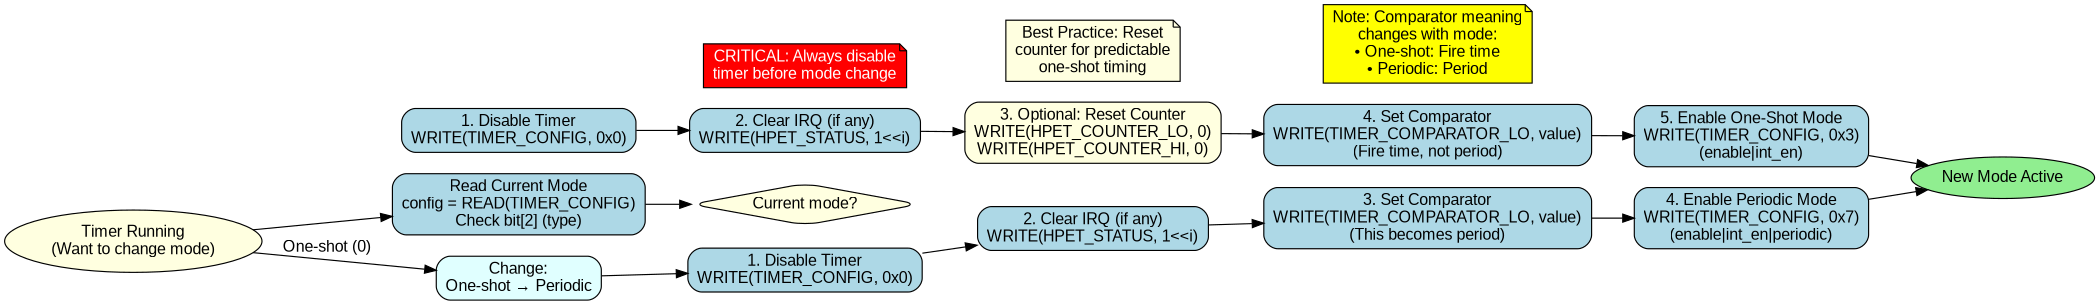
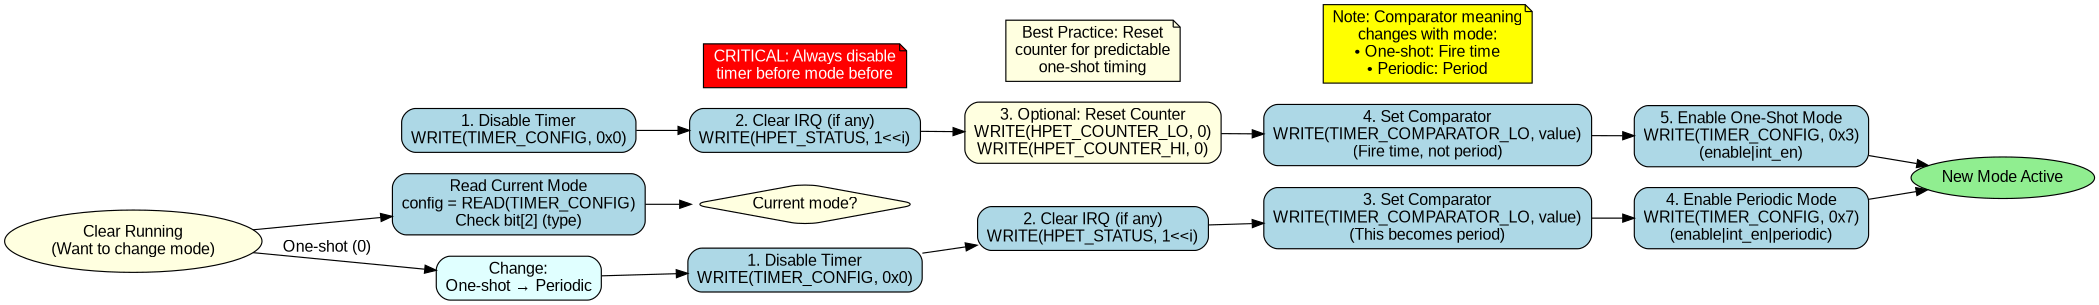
  digraph {
    rankdir=LR
    node [fillcolor=lightblue fontname=Arial shape=box style="rounded,filled"]
    edge [fontname=Arial]
    n1 [label="1. Disable Timer\nWRITE(TIMER_CONFIG, 0x0)"]
-   n2 [fillcolor=red fontcolor=white label="CRITICAL: Always disable\ntimer before mode change" shape=note style=filled]
+   n2 [fillcolor=red fontcolor=white label="CRITICAL: Always disable\ntimer before mode before" shape=note style=filled]
    n3 [label="3. Set Comparator\nWRITE(TIMER_COMPARATOR_LO, value)\n(This becomes period)"]
    n4 [fillcolor=yellow label="Note: Comparator meaning\nchanges with mode:\n• One-shot: Fire time\n• Periodic: Period" shape=note style=filled]
    n5 [fillcolor=lightyellow label="3. Optional: Reset Counter\nWRITE(HPET_COUNTER_LO, 0)\nWRITE(HPET_COUNTER_HI, 0)"]
    n6 [fillcolor=lightyellow label="Best Practice: Reset\ncounter for predictable\none-shot timing" shape=note style=filled]
    n7 [label="2. Clear IRQ (if any)\nWRITE(HPET_STATUS, 1<<i)"]
    n8 [label="4. Enable Periodic Mode\nWRITE(TIMER_CONFIG, 0x7)\n(enable|int_en|periodic)"]
    n9 [label="4. Set Comparator\nWRITE(TIMER_COMPARATOR_LO, value)\n(Fire time, not period)"]
-   n10 [fillcolor=lightyellow label="Timer Running\n(Want to change mode)" shape=ellipse]
+   n10 [fillcolor=lightyellow label="Clear Running\n(Want to change mode)" shape=ellipse]
    n11 [label="Read Current Mode\nconfig = READ(TIMER_CONFIG)\nCheck bit[2] (type)"]
    n12 [fillcolor=lightcyan label="Change:\nOne-shot → Periodic"]
    n13 [fillcolor=lightyellow label="Current mode?" shape=diamond]
    n14 [fillcolor=lightgreen label="New Mode Active" shape=ellipse]
    n15 [label="1. Disable Timer\nWRITE(TIMER_CONFIG, 0x0)"]
    n16 [label="2. Clear IRQ (if any)\nWRITE(HPET_STATUS, 1<<i)"]
    n17 [label="5. Enable One-Shot Mode\nWRITE(TIMER_CONFIG, 0x3)\n(enable|int_en)"]
    subgraph sub_1 {
      rank=same
      n1
      n2
    }
    subgraph sub_2 {
      rank=same
      n3
      n4
    }
    subgraph sub_3 {
      rank=same
      n5
      n6
    }
    n1 -> n7
    n3 -> n8
    n5 -> n9
    n7 -> n3
    n8 -> n14
    n9 -> n17
    n10 -> n11
    n10 -> n12 [label="One-shot (0)"]
    n11 -> n13
    n12 -> n1
    n15 -> n16
    n16 -> n5
    n17 -> n14
  }
